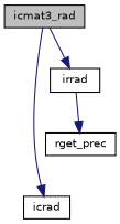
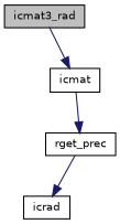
  digraph {
    rankdir=TB
    node [color=black fillcolor=white fontname=Helvetica fontsize=10 shape=record style=filled]
    edge [color=midnightblue fontname=Helvetica fontsize=10 labelfontname=Helvetica labelfontsize=10 style=solid]
    n1 [fillcolor=grey75 fontcolor=black height=0.2 label=icmat3_rad width=0.4]
    n2 [height=0.2 label=icrad width=0.4]
-   n3 [height=0.2 label=irrad width=0.4]
+   n3 [height=0.2 label=icmat width=0.4]
    n4 [height=0.2 label=rget_prec width=0.4]
-   n1 -> n2
+   n4 -> n2
    n1 -> n3
    n3 -> n4
  }
